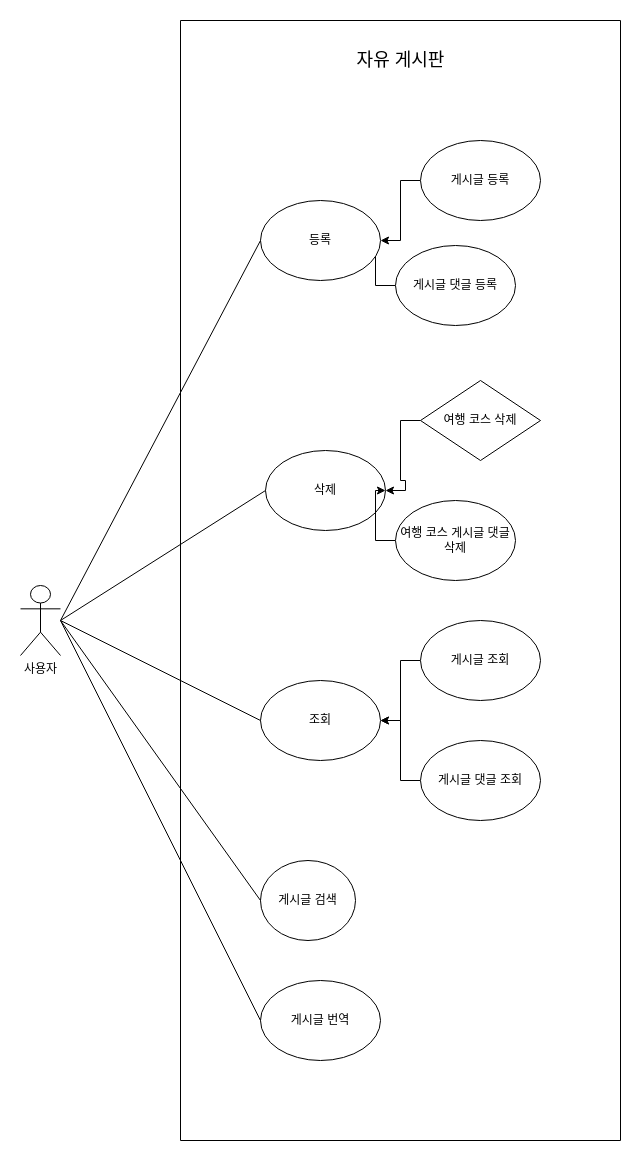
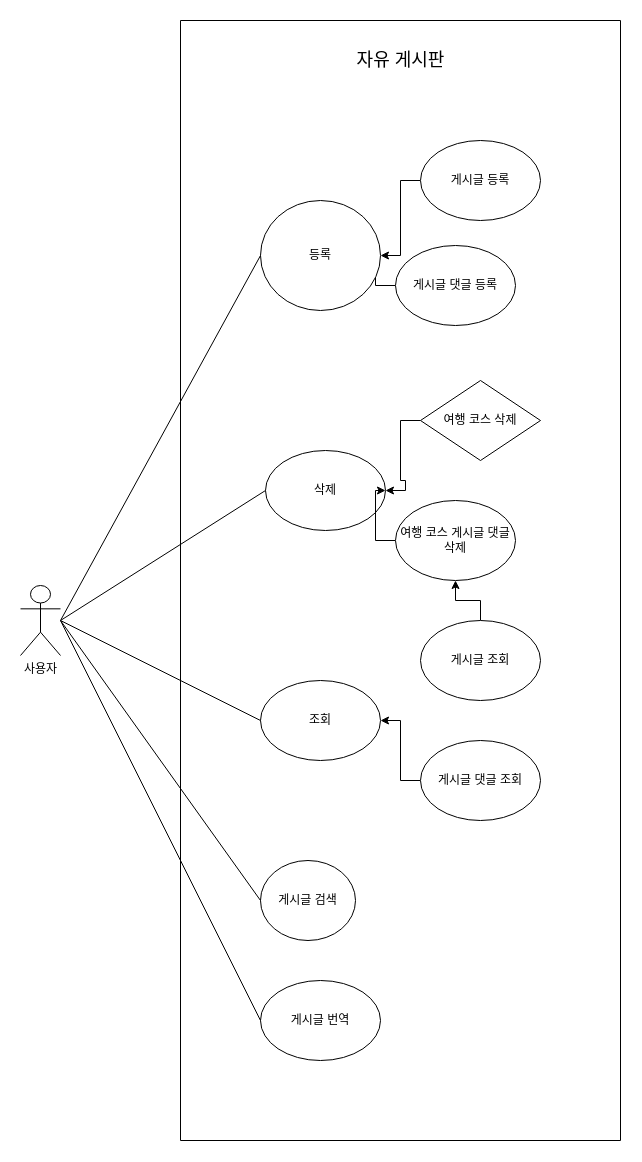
  <mxCell id="0" />
  <mxCell id="1" parent="0" />
  <mxCell id="2" value="사용자" style="shape=umlActor;verticalLabelPosition=bottom;verticalAlign=top;html=1;outlineConnect=0;" parent="1" vertex="1"><mxGeometry x="20" y="585" width="40" height="70" as="geometry" /></mxCell>
  <mxCell id="3" value="" style="swimlane;startSize=0;" parent="1" vertex="1"><mxGeometry x="180" y="20" width="440" height="1120" as="geometry"><mxRectangle x="280" y="280" width="50" height="40" as="alternateBounds" /></mxGeometry></mxCell>
  <mxCell id="4" value="삭제" style="ellipse;whiteSpace=wrap;html=1;" parent="3" vertex="1"><mxGeometry x="85" y="430" width="120" height="80" as="geometry" /></mxCell>
  <mxCell id="5" value="게시글 검색" style="ellipse;whiteSpace=wrap;html=1;" parent="3" vertex="1"><mxGeometry x="80" y="840" width="95" height="80" as="geometry" /></mxCell>
  <mxCell id="6" value="&lt;span style=&quot;font-size: 18px;&quot;&gt;자유 게시판&lt;/span&gt;" style="text;html=1;align=center;verticalAlign=middle;resizable=0;points=[];autosize=1;strokeColor=none;fillColor=none;" parent="3" vertex="1"><mxGeometry x="160" y="20" width="120" height="40" as="geometry" /></mxCell>
  <mxCell id="7" style="edgeStyle=orthogonalEdgeStyle;rounded=0;orthogonalLoop=1;jettySize=auto;html=1;entryX=1;entryY=0.5;entryDx=0;entryDy=0;fontSize=12;" parent="3" source="8" target="12" edge="1"><mxGeometry relative="1" as="geometry" /></mxCell>
  <mxCell id="8" value="게시글 등록" style="ellipse;whiteSpace=wrap;html=1;fontSize=12;" parent="3" vertex="1"><mxGeometry x="240" y="120" width="120" height="80" as="geometry" /></mxCell>
  <mxCell id="9" value="조회" style="ellipse;whiteSpace=wrap;html=1;fontSize=12;" parent="3" vertex="1"><mxGeometry x="80" y="660" width="120" height="80" as="geometry" /></mxCell>
  <mxCell id="10" style="edgeStyle=orthogonalEdgeStyle;rounded=0;orthogonalLoop=1;jettySize=auto;html=1;entryX=1;entryY=0.5;entryDx=0;entryDy=0;fontSize=12;" parent="3" source="11" target="12" edge="1"><mxGeometry relative="1" as="geometry" /></mxCell>
  <mxCell id="11" value="게시글 댓글 등록" style="ellipse;whiteSpace=wrap;html=1;fontSize=12;" parent="3" vertex="1"><mxGeometry x="215" y="225" width="120" height="80" as="geometry" /></mxCell>
- <mxCell id="12" value="등록" style="ellipse;whiteSpace=wrap;html=1;fontSize=12;" parent="3" vertex="1"><mxGeometry x="80" y="180" width="120" height="80" as="geometry" /></mxCell>
+ <mxCell id="12" value="등록" style="ellipse;whiteSpace=wrap;html=1;fontSize=12;" parent="3" vertex="1"><mxGeometry x="80" y="180" width="120" height="110" as="geometry" /></mxCell>
  <mxCell id="13" value="게시글 번역" style="ellipse;whiteSpace=wrap;html=1;fontSize=12;" parent="3" vertex="1"><mxGeometry x="80" y="960" width="120" height="80" as="geometry" /></mxCell>
  <mxCell id="14" style="edgeStyle=orthogonalEdgeStyle;rounded=0;orthogonalLoop=1;jettySize=auto;html=1;entryX=1;entryY=0.5;entryDx=0;entryDy=0;fontSize=12;" parent="3" source="15" target="4" edge="1"><mxGeometry relative="1" as="geometry" /></mxCell>
  <mxCell id="15" value="여행 코스 삭제" style="rhombus;whiteSpace=wrap;html=1;fontSize=12;" parent="3" vertex="1"><mxGeometry x="240" y="360" width="120" height="80" as="geometry" /></mxCell>
  <mxCell id="16" style="edgeStyle=orthogonalEdgeStyle;rounded=0;orthogonalLoop=1;jettySize=auto;html=1;fontSize=12;" parent="3" source="17" target="4" edge="1"><mxGeometry relative="1" as="geometry" /></mxCell>
  <mxCell id="17" value="여행 코스 게시글 댓글 삭제" style="ellipse;whiteSpace=wrap;html=1;fontSize=12;" parent="3" vertex="1"><mxGeometry x="215" y="480" width="120" height="80" as="geometry" /></mxCell>
- <mxCell id="18" style="edgeStyle=orthogonalEdgeStyle;rounded=0;orthogonalLoop=1;jettySize=auto;html=1;fontSize=12;" parent="3" source="19" target="9" edge="1"><mxGeometry relative="1" as="geometry"><mxPoint x="200" y="700" as="targetPoint" /></mxGeometry></mxCell>
+ <mxCell id="18" style="edgeStyle=orthogonalEdgeStyle;rounded=0;orthogonalLoop=1;jettySize=auto;html=1;fontSize=12;" parent="3" source="19" target="17" edge="1"><mxGeometry relative="1" as="geometry"><mxPoint x="200" y="700" as="targetPoint" /></mxGeometry></mxCell>
  <mxCell id="19" value="게시글 조회" style="ellipse;whiteSpace=wrap;html=1;fontSize=12;" parent="3" vertex="1"><mxGeometry x="240" y="600" width="120" height="80" as="geometry" /></mxCell>
- <mxCell id="20" style="edgeStyle=orthogonalEdgeStyle;rounded=0;orthogonalLoop=1;jettySize=auto;html=1;fontSize=12;entryX=1;entryY=0.5;entryDx=0;entryDy=0;endArrow=open;" parent="3" source="21" target="9" edge="1"><mxGeometry relative="1" as="geometry"><mxPoint x="200" y="700" as="targetPoint" /></mxGeometry></mxCell>
+ <mxCell id="20" style="edgeStyle=orthogonalEdgeStyle;rounded=0;orthogonalLoop=1;jettySize=auto;html=1;fontSize=12;entryX=1;entryY=0.5;entryDx=0;entryDy=0;" parent="3" source="21" target="9" edge="1"><mxGeometry relative="1" as="geometry"><mxPoint x="200" y="700" as="targetPoint" /></mxGeometry></mxCell>
  <mxCell id="21" value="게시글 댓글 조회" style="ellipse;whiteSpace=wrap;html=1;fontSize=12;" parent="3" vertex="1"><mxGeometry x="240" y="720" width="120" height="80" as="geometry" /></mxCell>
  <mxCell id="22" value="" style="endArrow=none;html=1;rounded=0;fontSize=12;entryX=0;entryY=0.5;entryDx=0;entryDy=0;" parent="1" target="12" edge="1"><mxGeometry width="50" height="50" relative="1" as="geometry"><mxPoint x="60" y="620" as="sourcePoint" /><mxPoint x="110" y="570" as="targetPoint" /></mxGeometry></mxCell>
  <mxCell id="23" value="" style="endArrow=none;html=1;rounded=0;fontSize=12;entryX=0;entryY=0.5;entryDx=0;entryDy=0;" parent="1" target="4" edge="1"><mxGeometry width="50" height="50" relative="1" as="geometry"><mxPoint x="60" y="620" as="sourcePoint" /><mxPoint x="430" y="580" as="targetPoint" /></mxGeometry></mxCell>
  <mxCell id="24" value="" style="endArrow=none;html=1;rounded=0;fontSize=12;entryX=0;entryY=0.5;entryDx=0;entryDy=0;" parent="1" target="9" edge="1"><mxGeometry width="50" height="50" relative="1" as="geometry"><mxPoint x="60" y="620" as="sourcePoint" /><mxPoint x="430" y="580" as="targetPoint" /></mxGeometry></mxCell>
  <mxCell id="25" value="" style="endArrow=none;html=1;rounded=0;fontSize=12;entryX=0;entryY=0.5;entryDx=0;entryDy=0;" parent="1" target="5" edge="1"><mxGeometry width="50" height="50" relative="1" as="geometry"><mxPoint x="60" y="620" as="sourcePoint" /><mxPoint x="430" y="580" as="targetPoint" /></mxGeometry></mxCell>
  <mxCell id="26" value="" style="endArrow=none;html=1;rounded=0;fontSize=12;entryX=0;entryY=0.5;entryDx=0;entryDy=0;" parent="1" target="13" edge="1"><mxGeometry width="50" height="50" relative="1" as="geometry"><mxPoint x="60" y="620" as="sourcePoint" /><mxPoint x="430" y="580" as="targetPoint" /></mxGeometry></mxCell>
